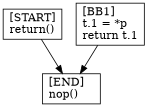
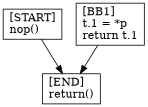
  digraph {
    node [shape=box]
-   n1 [label="[END]\lnop()\l"]
-   n2 [label="[START]\lreturn()\l"]
+   n1 [label="[END]\lreturn()\l"]
+   n2 [label="[START]\lnop()\l"]
    n3 [label="[BB1]\lt.1 = *p\lreturn t.1\l"]
    n2 -> n1
    n3 -> n1
  }
